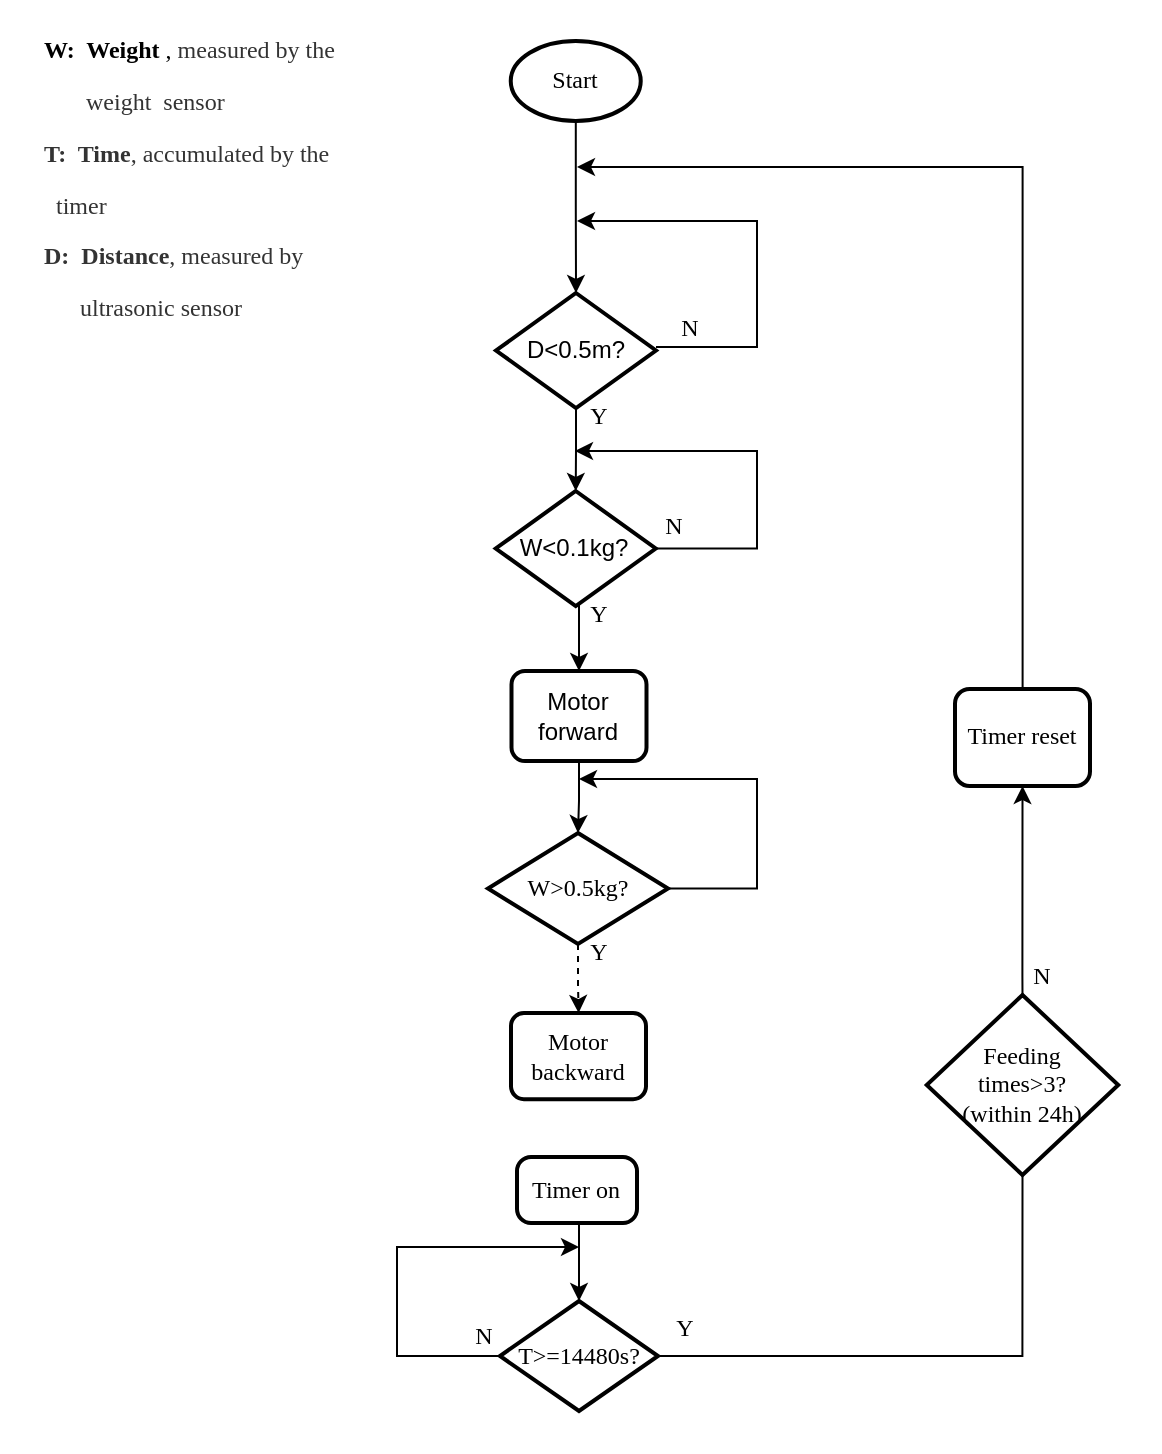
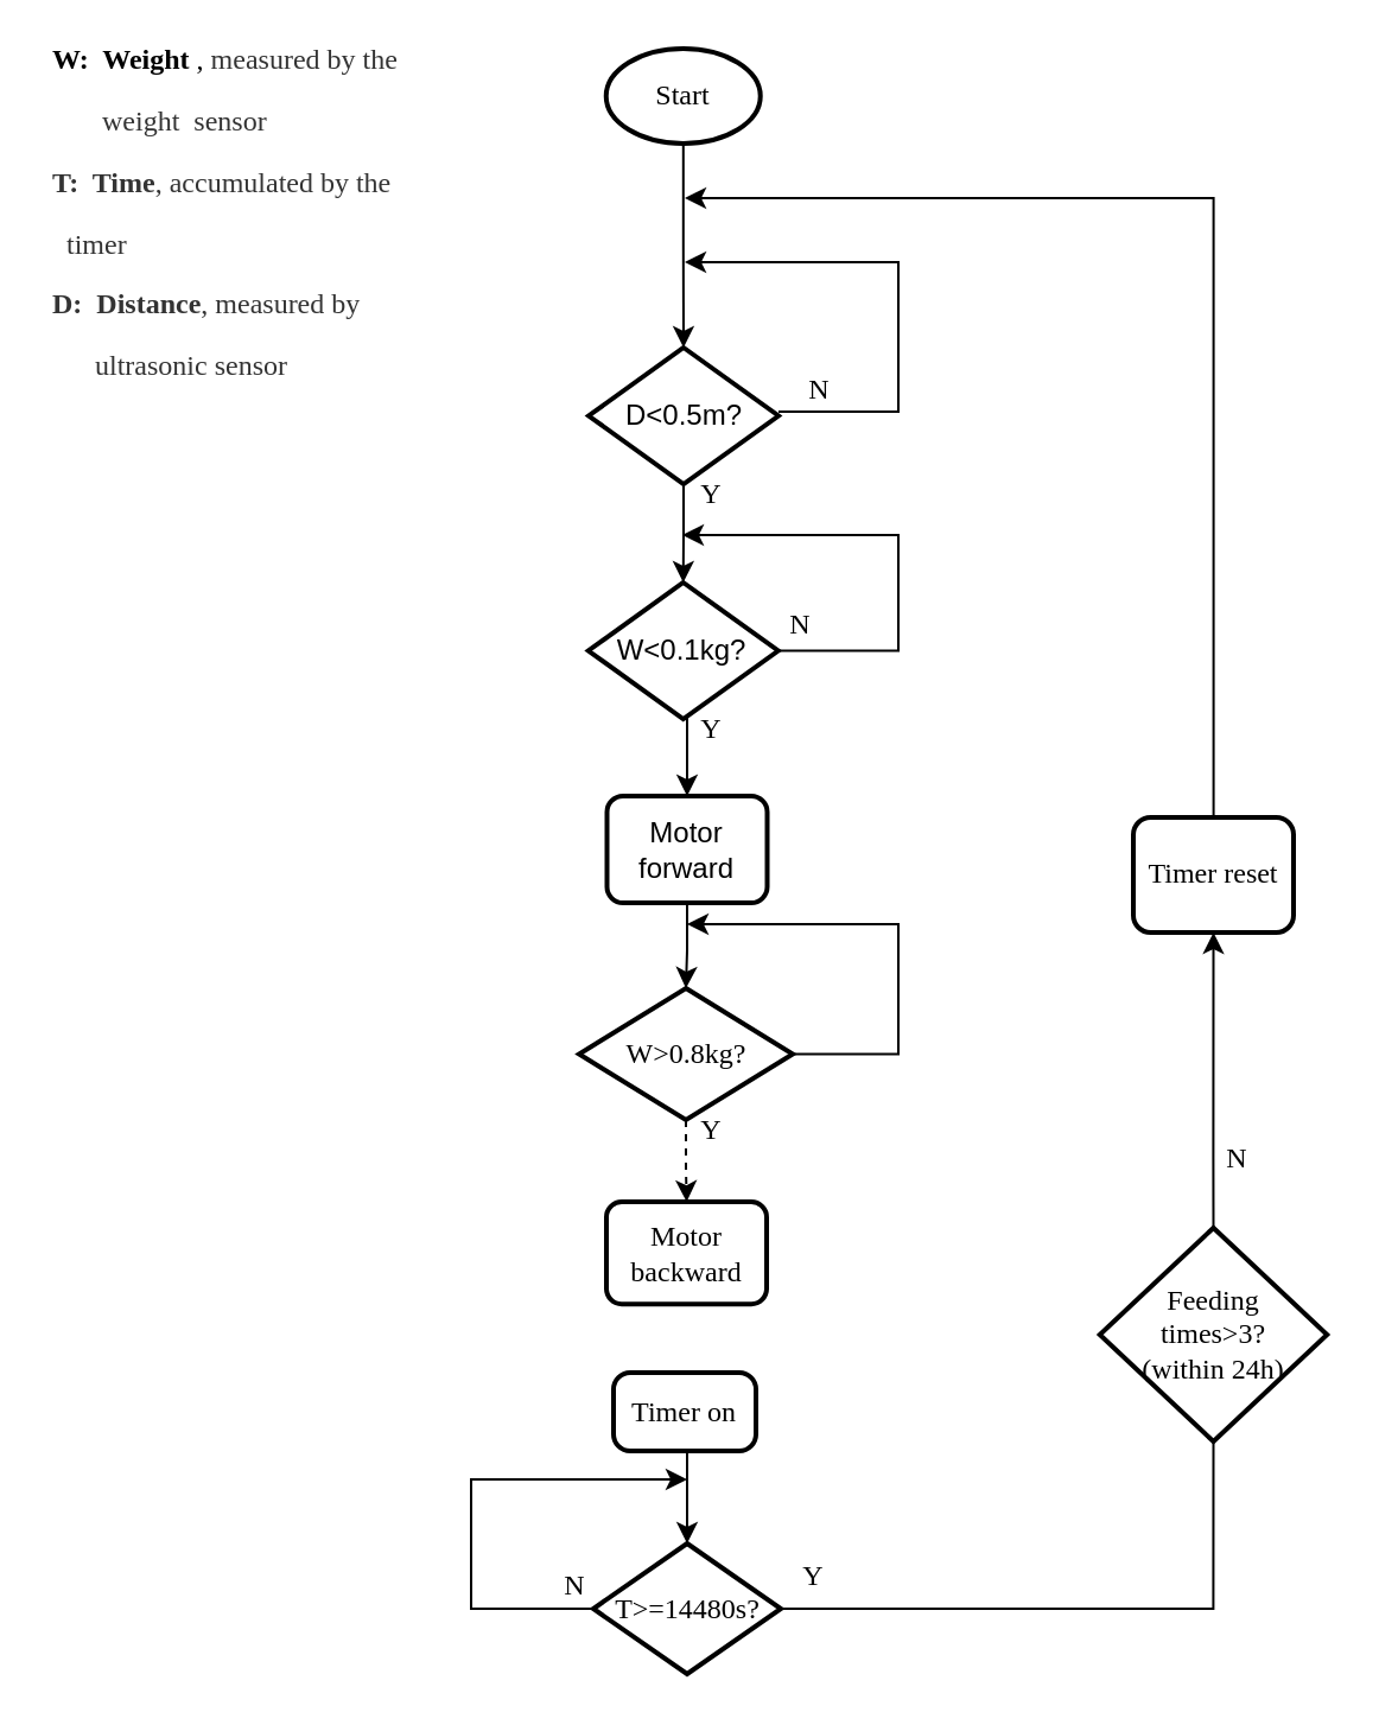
  <mxCell id="0" />
  <mxCell id="1" parent="0" />
  <mxCell id="2" style="edgeStyle=orthogonalEdgeStyle;rounded=0;orthogonalLoop=1;jettySize=auto;html=1;entryX=0.5;entryY=0;entryDx=0;entryDy=0;fontFamily=Times New Roman;fontSize=12;" parent="1" source="3" target="11" edge="1"><mxGeometry relative="1" as="geometry"><mxPoint x="287.5" y="135" as="targetPoint" /></mxGeometry></mxCell>
  <mxCell id="3" value="&lt;font face=&quot;Times New Roman&quot; style=&quot;font-size: 12px&quot;&gt;Start&lt;/font&gt;" style="strokeWidth=2;html=1;shape=mxgraph.flowchart.start_1;whiteSpace=wrap;" parent="1" vertex="1"><mxGeometry x="254.87" y="20" width="65" height="40" as="geometry" /></mxCell>
  <mxCell id="4" style="edgeStyle=orthogonalEdgeStyle;rounded=0;orthogonalLoop=1;jettySize=auto;html=1;exitX=0.5;exitY=0;exitDx=0;exitDy=0;entryX=0.5;entryY=1;entryDx=0;entryDy=0;startArrow=none;" edge="1" parent="1" source="32" target="26"><mxGeometry relative="1" as="geometry"><mxPoint x="522" y="677" as="targetPoint" /><Array as="points"><mxPoint x="511" y="488" /><mxPoint x="511" y="488" /></Array></mxGeometry></mxCell>
  <mxCell id="5" style="edgeStyle=orthogonalEdgeStyle;rounded=0;orthogonalLoop=1;jettySize=auto;html=1;exitX=0;exitY=0.5;exitDx=0;exitDy=0;" edge="1" parent="1" source="6"><mxGeometry relative="1" as="geometry"><mxPoint x="289" y="623" as="targetPoint" /><Array as="points"><mxPoint x="198" y="678" /><mxPoint x="198" y="623" /></Array></mxGeometry></mxCell>
  <mxCell id="6" value="&lt;font face=&quot;Times New Roman&quot;&gt;T&amp;gt;=14480s?&lt;/font&gt;" style="rhombus;whiteSpace=wrap;html=1;strokeWidth=2;" parent="1" vertex="1"><mxGeometry x="249.5" y="650" width="79" height="55" as="geometry" /></mxCell>
  <mxCell id="7" value="&lt;font style=&quot;font-size: 12px ; line-height: 0.4&quot;&gt;&lt;b&gt;W:&amp;nbsp; Weight&lt;/b&gt; ,&amp;nbsp;&lt;span style=&quot;color: rgb(51 , 51 , 51) ; line-height: 25.99px&quot;&gt;measured by the &lt;br&gt;&amp;nbsp; &amp;nbsp; &amp;nbsp; &amp;nbsp;weight&amp;nbsp; sensor&lt;br&gt;&lt;b&gt;T:&amp;nbsp; Time&lt;/b&gt;, accumulated by the&amp;nbsp; &amp;nbsp; &amp;nbsp; &amp;nbsp; timer&lt;br&gt;&lt;b&gt;D:&amp;nbsp; Distance&lt;/b&gt;, measured by&amp;nbsp; &amp;nbsp; &amp;nbsp; &amp;nbsp; &amp;nbsp; &amp;nbsp; &amp;nbsp; &amp;nbsp; ultrasonic sensor&lt;br&gt;&lt;/span&gt;&lt;/font&gt;" style="text;html=1;strokeColor=none;fillColor=none;align=left;verticalAlign=middle;whiteSpace=wrap;rounded=0;fontFamily=Times New Roman;fontSize=12;" parent="1" vertex="1"><mxGeometry x="20" y="75" width="160" height="30" as="geometry" /></mxCell>
  <mxCell id="8" style="edgeStyle=orthogonalEdgeStyle;rounded=0;orthogonalLoop=1;jettySize=auto;html=1;exitX=0.5;exitY=1;exitDx=0;exitDy=0;entryX=0.5;entryY=0;entryDx=0;entryDy=0;" edge="1" parent="1" source="9" target="6"><mxGeometry relative="1" as="geometry" /></mxCell>
  <mxCell id="9" value="Timer on" style="rounded=1;whiteSpace=wrap;html=1;absoluteArcSize=1;arcSize=14;strokeWidth=2;fontFamily=Times New Roman;fontSize=12;" parent="1" vertex="1"><mxGeometry x="258" y="578" width="60" height="33" as="geometry" /></mxCell>
  <mxCell id="10" style="edgeStyle=orthogonalEdgeStyle;rounded=0;orthogonalLoop=1;jettySize=auto;html=1;exitX=0.5;exitY=1;exitDx=0;exitDy=0;entryX=0.5;entryY=0;entryDx=0;entryDy=0;" edge="1" parent="1" source="11" target="15"><mxGeometry relative="1" as="geometry" /></mxCell>
  <mxCell id="11" value="D&amp;lt;0.5m?" style="rhombus;whiteSpace=wrap;html=1;strokeWidth=2;" parent="1" vertex="1"><mxGeometry x="247.5" y="146" width="80" height="57.5" as="geometry" /></mxCell>
  <mxCell id="12" style="edgeStyle=orthogonalEdgeStyle;rounded=0;orthogonalLoop=1;jettySize=auto;html=1;exitX=0.5;exitY=1;exitDx=0;exitDy=0;fontFamily=Times New Roman;fontSize=12;" parent="1" source="11" target="11" edge="1"><mxGeometry relative="1" as="geometry" /></mxCell>
  <mxCell id="13" style="edgeStyle=orthogonalEdgeStyle;rounded=0;orthogonalLoop=1;jettySize=auto;html=1;exitX=0.5;exitY=1;exitDx=0;exitDy=0;" edge="1" parent="1" source="15"><mxGeometry relative="1" as="geometry"><mxPoint x="289" y="335" as="targetPoint" /><Array as="points"><mxPoint x="289" y="302" /></Array></mxGeometry></mxCell>
  <mxCell id="14" style="edgeStyle=orthogonalEdgeStyle;rounded=0;orthogonalLoop=1;jettySize=auto;html=1;" edge="1" parent="1" source="15"><mxGeometry relative="1" as="geometry"><mxPoint x="287" y="225" as="targetPoint" /><Array as="points"><mxPoint x="378" y="274" /><mxPoint x="378" y="225" /><mxPoint x="287" y="225" /></Array></mxGeometry></mxCell>
  <mxCell id="15" value="W&amp;lt;0.1kg?" style="rhombus;whiteSpace=wrap;html=1;strokeWidth=2;" parent="1" vertex="1"><mxGeometry x="247.37" y="245" width="80" height="57.5" as="geometry" /></mxCell>
  <mxCell id="16" style="edgeStyle=orthogonalEdgeStyle;rounded=0;orthogonalLoop=1;jettySize=auto;html=1;exitX=0;exitY=1;exitDx=0;exitDy=0;" edge="1" parent="1" source="17"><mxGeometry relative="1" as="geometry"><mxPoint x="288" y="110" as="targetPoint" /><Array as="points"><mxPoint x="378" y="173" /><mxPoint x="378" y="110" /></Array></mxGeometry></mxCell>
  <mxCell id="17" value="N" style="text;html=1;strokeColor=none;fillColor=none;align=center;verticalAlign=middle;whiteSpace=wrap;rounded=0;fontFamily=Times New Roman;fontSize=12;" parent="1" vertex="1"><mxGeometry x="327.5" y="155" width="33.5" height="18" as="geometry" /></mxCell>
  <mxCell id="18" value="Y" style="text;html=1;strokeColor=none;fillColor=none;align=center;verticalAlign=middle;whiteSpace=wrap;rounded=0;fontFamily=Times New Roman;fontSize=12;" parent="1" vertex="1"><mxGeometry x="288" y="203.5" width="22.5" height="9" as="geometry" /></mxCell>
  <mxCell id="19" style="edgeStyle=orthogonalEdgeStyle;rounded=0;orthogonalLoop=1;jettySize=auto;html=1;exitX=0.5;exitY=1;exitDx=0;exitDy=0;" edge="1" parent="1" source="20" target="23"><mxGeometry relative="1" as="geometry" /></mxCell>
  <mxCell id="20" value="Motor forward" style="rounded=1;whiteSpace=wrap;html=1;strokeWidth=2;" parent="1" vertex="1"><mxGeometry x="255.25" y="335" width="67.5" height="45" as="geometry" /></mxCell>
  <mxCell id="21" style="edgeStyle=orthogonalEdgeStyle;rounded=0;orthogonalLoop=1;jettySize=auto;html=1;exitX=0.5;exitY=1;exitDx=0;exitDy=0;exitPerimeter=0;dashed=1;" edge="1" parent="1" source="23" target="24"><mxGeometry relative="1" as="geometry" /></mxCell>
  <mxCell id="22" style="edgeStyle=orthogonalEdgeStyle;rounded=0;orthogonalLoop=1;jettySize=auto;html=1;exitX=1;exitY=0.5;exitDx=0;exitDy=0;exitPerimeter=0;" edge="1" parent="1" source="23"><mxGeometry relative="1" as="geometry"><mxPoint x="289" y="389" as="targetPoint" /><Array as="points"><mxPoint x="378" y="444" /><mxPoint x="378" y="389" /></Array></mxGeometry></mxCell>
- <mxCell id="23" value="W&amp;gt;0.5kg?" style="strokeWidth=2;html=1;shape=mxgraph.flowchart.decision;whiteSpace=wrap;fontFamily=Times New Roman;fontSize=12;" parent="1" vertex="1"><mxGeometry x="243.5" y="416" width="90" height="55.5" as="geometry" /></mxCell>
+ <mxCell id="23" value="W&amp;gt;0.8kg?" style="strokeWidth=2;html=1;shape=mxgraph.flowchart.decision;whiteSpace=wrap;fontFamily=Times New Roman;fontSize=12;" parent="1" vertex="1"><mxGeometry x="243.5" y="416" width="90" height="55.5" as="geometry" /></mxCell>
  <mxCell id="24" value="Motor backward" style="rounded=1;whiteSpace=wrap;html=1;fontFamily=Times New Roman;strokeWidth=2;" parent="1" vertex="1"><mxGeometry x="255" y="506" width="67.5" height="43.12" as="geometry" /></mxCell>
  <mxCell id="25" style="edgeStyle=orthogonalEdgeStyle;rounded=0;orthogonalLoop=1;jettySize=auto;html=1;" edge="1" parent="1" source="26"><mxGeometry relative="1" as="geometry"><mxPoint x="288" y="83" as="targetPoint" /><Array as="points"><mxPoint x="511" y="83" /></Array></mxGeometry></mxCell>
  <mxCell id="26" value="Timer reset" style="rounded=1;whiteSpace=wrap;html=1;fontFamily=Times New Roman;strokeWidth=2;" parent="1" vertex="1"><mxGeometry x="477" y="344" width="67.5" height="48.5" as="geometry" /></mxCell>
  <mxCell id="27" value="N" style="text;html=1;strokeColor=none;fillColor=none;align=center;verticalAlign=middle;whiteSpace=wrap;rounded=0;fontFamily=Times New Roman;fontSize=12;" vertex="1" parent="1"><mxGeometry x="319.87" y="254" width="33.5" height="18" as="geometry" /></mxCell>
  <mxCell id="28" value="Y" style="text;html=1;strokeColor=none;fillColor=none;align=center;verticalAlign=middle;whiteSpace=wrap;rounded=0;fontFamily=Times New Roman;fontSize=12;" vertex="1" parent="1"><mxGeometry x="288" y="302.5" width="22.5" height="9" as="geometry" /></mxCell>
  <mxCell id="29" value="N" style="text;html=1;strokeColor=none;fillColor=none;align=center;verticalAlign=middle;whiteSpace=wrap;rounded=0;fontFamily=Times New Roman;fontSize=12;" vertex="1" parent="1"><mxGeometry x="224.5" y="659" width="33.5" height="18" as="geometry" /></mxCell>
  <mxCell id="30" value="Y" style="text;html=1;strokeColor=none;fillColor=none;align=center;verticalAlign=middle;whiteSpace=wrap;rounded=0;fontFamily=Times New Roman;fontSize=12;" vertex="1" parent="1"><mxGeometry x="288" y="471.5" width="22.5" height="9" as="geometry" /></mxCell>
  <mxCell id="31" value="Y" style="text;html=1;strokeColor=none;fillColor=none;align=center;verticalAlign=middle;whiteSpace=wrap;rounded=0;fontFamily=Times New Roman;fontSize=12;" vertex="1" parent="1"><mxGeometry x="330.87" y="659" width="22.5" height="9" as="geometry" /></mxCell>
- <mxCell id="32" value="&lt;font face=&quot;Times New Roman&quot;&gt;Feeding &lt;br&gt;times&amp;gt;3?&lt;br&gt;(within 24h)&lt;br&gt;&lt;/font&gt;" style="rhombus;whiteSpace=wrap;html=1;strokeWidth=2;" vertex="1" parent="1"><mxGeometry x="462.87" y="497" width="95.75" height="90" as="geometry" /></mxCell>
+ <mxCell id="32" value="&lt;font face=&quot;Times New Roman&quot;&gt;Feeding &lt;br&gt;times&amp;gt;3?&lt;br&gt;(within 24h)&lt;br&gt;&lt;/font&gt;" style="rhombus;whiteSpace=wrap;html=1;strokeWidth=2;" vertex="1" parent="1"><mxGeometry x="462.87" y="517" width="95.75" height="90" as="geometry" /></mxCell>
  <mxCell id="33" value="" style="edgeStyle=orthogonalEdgeStyle;rounded=0;orthogonalLoop=1;jettySize=auto;html=1;exitX=1;exitY=0.5;exitDx=0;exitDy=0;entryX=0.5;entryY=1;entryDx=0;entryDy=0;endArrow=none;" edge="1" parent="1" source="6" target="32"><mxGeometry relative="1" as="geometry"><mxPoint x="510.75" y="392.5" as="targetPoint" /><mxPoint x="328.5" y="677.5" as="sourcePoint" /></mxGeometry></mxCell>
  <mxCell id="34" value="N" style="text;html=1;strokeColor=none;fillColor=none;align=center;verticalAlign=middle;whiteSpace=wrap;rounded=0;fontFamily=Times New Roman;fontSize=12;" vertex="1" parent="1"><mxGeometry x="504" y="479" width="33.5" height="18" as="geometry" /></mxCell>
